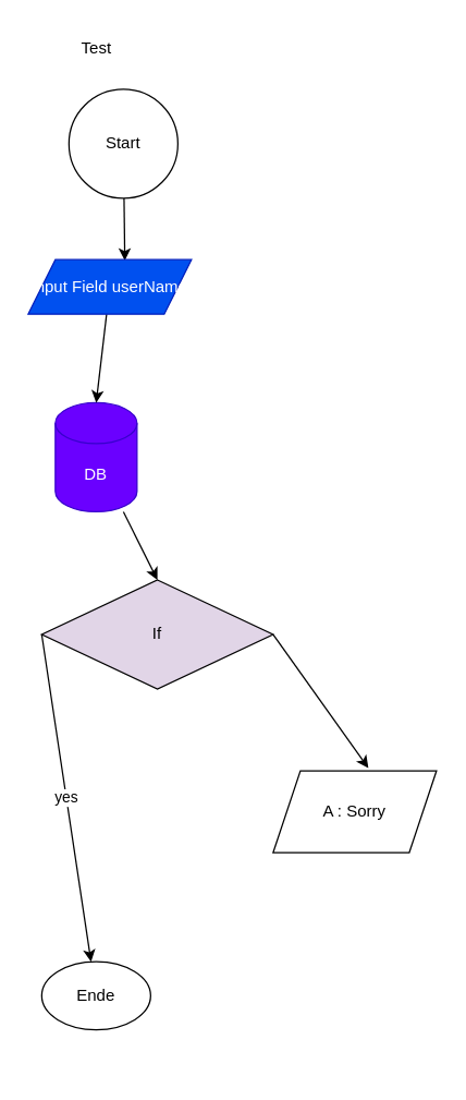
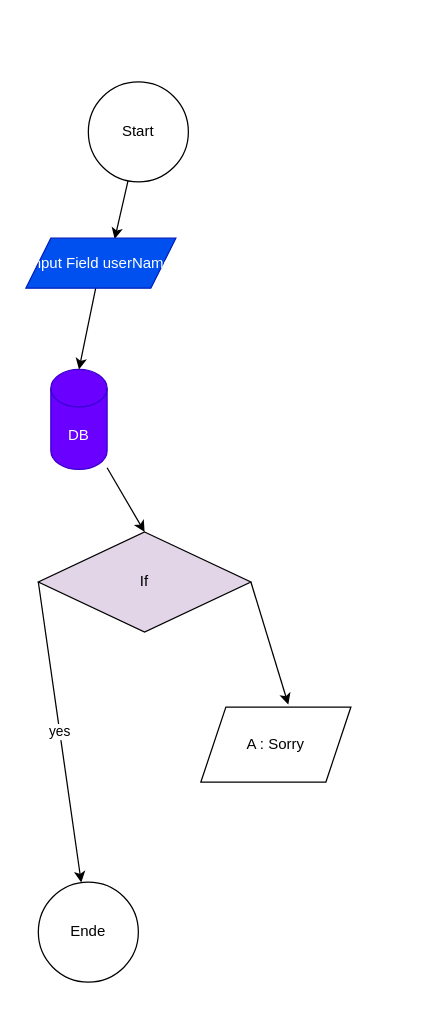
  <mxCell id="0" />
  <mxCell id="1" parent="0" />
  <mxCell id="2" style="edgeStyle=none;html=1;entryX=0.592;entryY=0.017;entryDx=0;entryDy=0;entryPerimeter=0;" edge="1" parent="1" source="3" target="8"><mxGeometry relative="1" as="geometry" /></mxCell>
- <mxCell id="3" value="Start" style="ellipse;whiteSpace=wrap;html=1;aspect=fixed;" vertex="1" parent="1"><mxGeometry x="50" y="65" width="80" height="80" as="geometry" /></mxCell>
- <mxCell id="4" value="Ende" style="ellipse;whiteSpace=wrap;html=1;aspect=fixed;" vertex="1" parent="1"><mxGeometry x="30" y="705" width="80" height="50" as="geometry" /></mxCell>
+ <mxCell id="3" value="Start" style="ellipse;whiteSpace=wrap;html=1;aspect=fixed;" vertex="1" parent="1"><mxGeometry x="70" y="65" width="80" height="80" as="geometry" /></mxCell>
+ <mxCell id="4" value="Ende" style="ellipse;whiteSpace=wrap;html=1;aspect=fixed;" vertex="1" parent="1"><mxGeometry x="30" y="705" width="80" height="80" as="geometry" /></mxCell>
  <mxCell id="5" style="edgeStyle=none;html=1;entryX=0.5;entryY=0;entryDx=0;entryDy=0;" edge="1" parent="1" source="6" target="11"><mxGeometry relative="1" as="geometry" /></mxCell>
- <mxCell id="6" value="DB" style="shape=cylinder3;whiteSpace=wrap;html=1;boundedLbl=1;backgroundOutline=1;size=15;fillColor=#6a00ff;fontColor=#ffffff;strokeColor=#3700CC;" vertex="1" parent="1"><mxGeometry x="40" y="295" width="60" height="80" as="geometry" /></mxCell>
+ <mxCell id="6" value="DB" style="shape=cylinder3;whiteSpace=wrap;html=1;boundedLbl=1;backgroundOutline=1;size=15;fillColor=#6a00ff;fontColor=#ffffff;strokeColor=#3700CC;" vertex="1" parent="1"><mxGeometry x="40" y="295" width="45" height="80" as="geometry" /></mxCell>
  <mxCell id="7" style="edgeStyle=none;html=1;entryX=0.5;entryY=0;entryDx=0;entryDy=0;entryPerimeter=0;" edge="1" parent="1" source="8" target="6"><mxGeometry relative="1" as="geometry" /></mxCell>
  <mxCell id="8" value="Input Field userName" style="shape=parallelogram;perimeter=parallelogramPerimeter;whiteSpace=wrap;html=1;fixedSize=1;fillColor=#0050ef;fontColor=#ffffff;strokeColor=#001DBC;gradientColor=none;" vertex="1" parent="1"><mxGeometry x="20" y="190" width="120" height="40" as="geometry" /></mxCell>
  <mxCell id="9" value="yes" style="edgeStyle=none;html=1;exitX=0;exitY=0.5;exitDx=0;exitDy=0;" edge="1" parent="1" source="11" target="4"><mxGeometry relative="1" as="geometry"><mxPoint x="30" y="685" as="targetPoint" /><mxPoint as="offset" /></mxGeometry></mxCell>
  <mxCell id="10" style="edgeStyle=none;html=1;exitX=1;exitY=0.5;exitDx=0;exitDy=0;entryX=0.583;entryY=-0.033;entryDx=0;entryDy=0;entryPerimeter=0;" edge="1" parent="1" source="11" target="13"><mxGeometry relative="1" as="geometry" /></mxCell>
  <mxCell id="11" value="If" style="rhombus;whiteSpace=wrap;html=1;fillColor=#e1d5e7;" vertex="1" parent="1"><mxGeometry x="30" y="425" width="170" height="80" as="geometry" /></mxCell>
- <mxCell id="12" value="Test" style="text;html=1;align=center;verticalAlign=middle;resizable=0;points=[];autosize=1;strokeColor=none;fillColor=none;" vertex="1" parent="1"><mxGeometry x="45" y="20" width="50" height="30" as="geometry" /></mxCell>
- <mxCell id="13" value="A : Sorry" style="shape=parallelogram;perimeter=parallelogramPerimeter;whiteSpace=wrap;html=1;fixedSize=1;" vertex="1" parent="1"><mxGeometry x="200" y="565" width="120" height="60" as="geometry" /></mxCell>
+ <mxCell id="13" value="A : Sorry" style="shape=parallelogram;perimeter=parallelogramPerimeter;whiteSpace=wrap;html=1;fixedSize=1;" vertex="1" parent="1"><mxGeometry x="160" y="565" width="120" height="60" as="geometry" /></mxCell>
